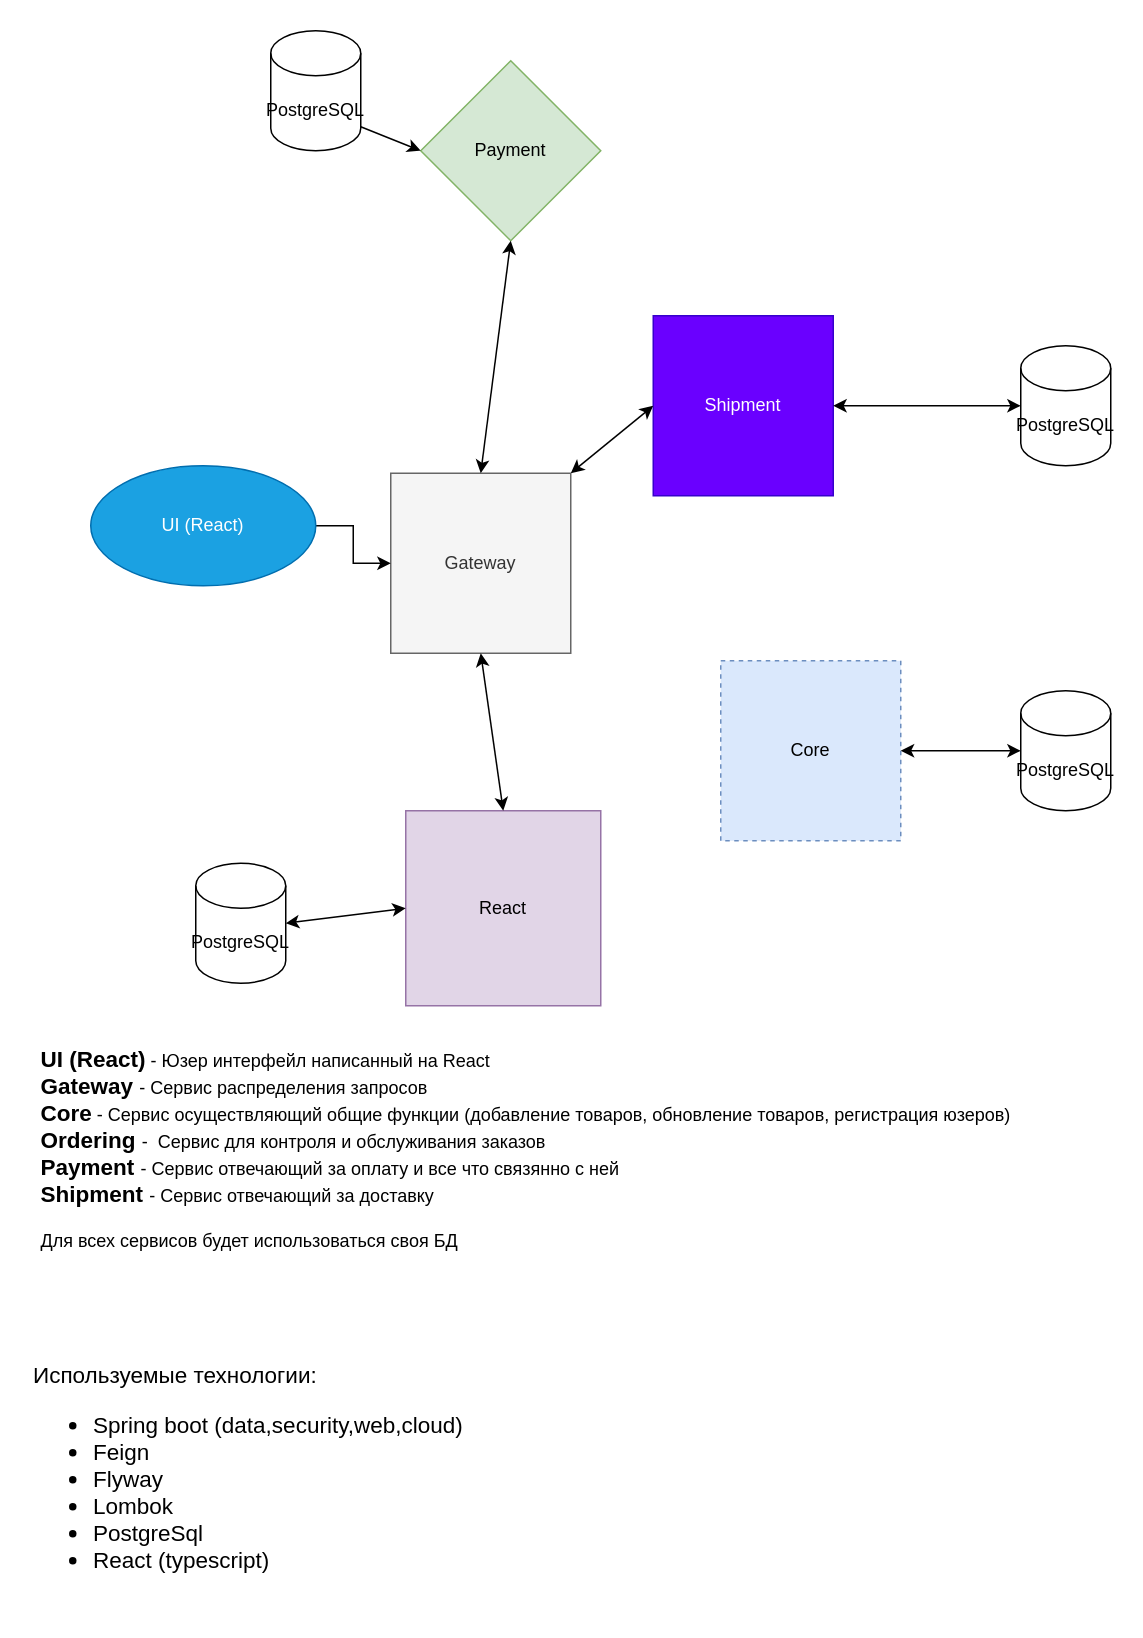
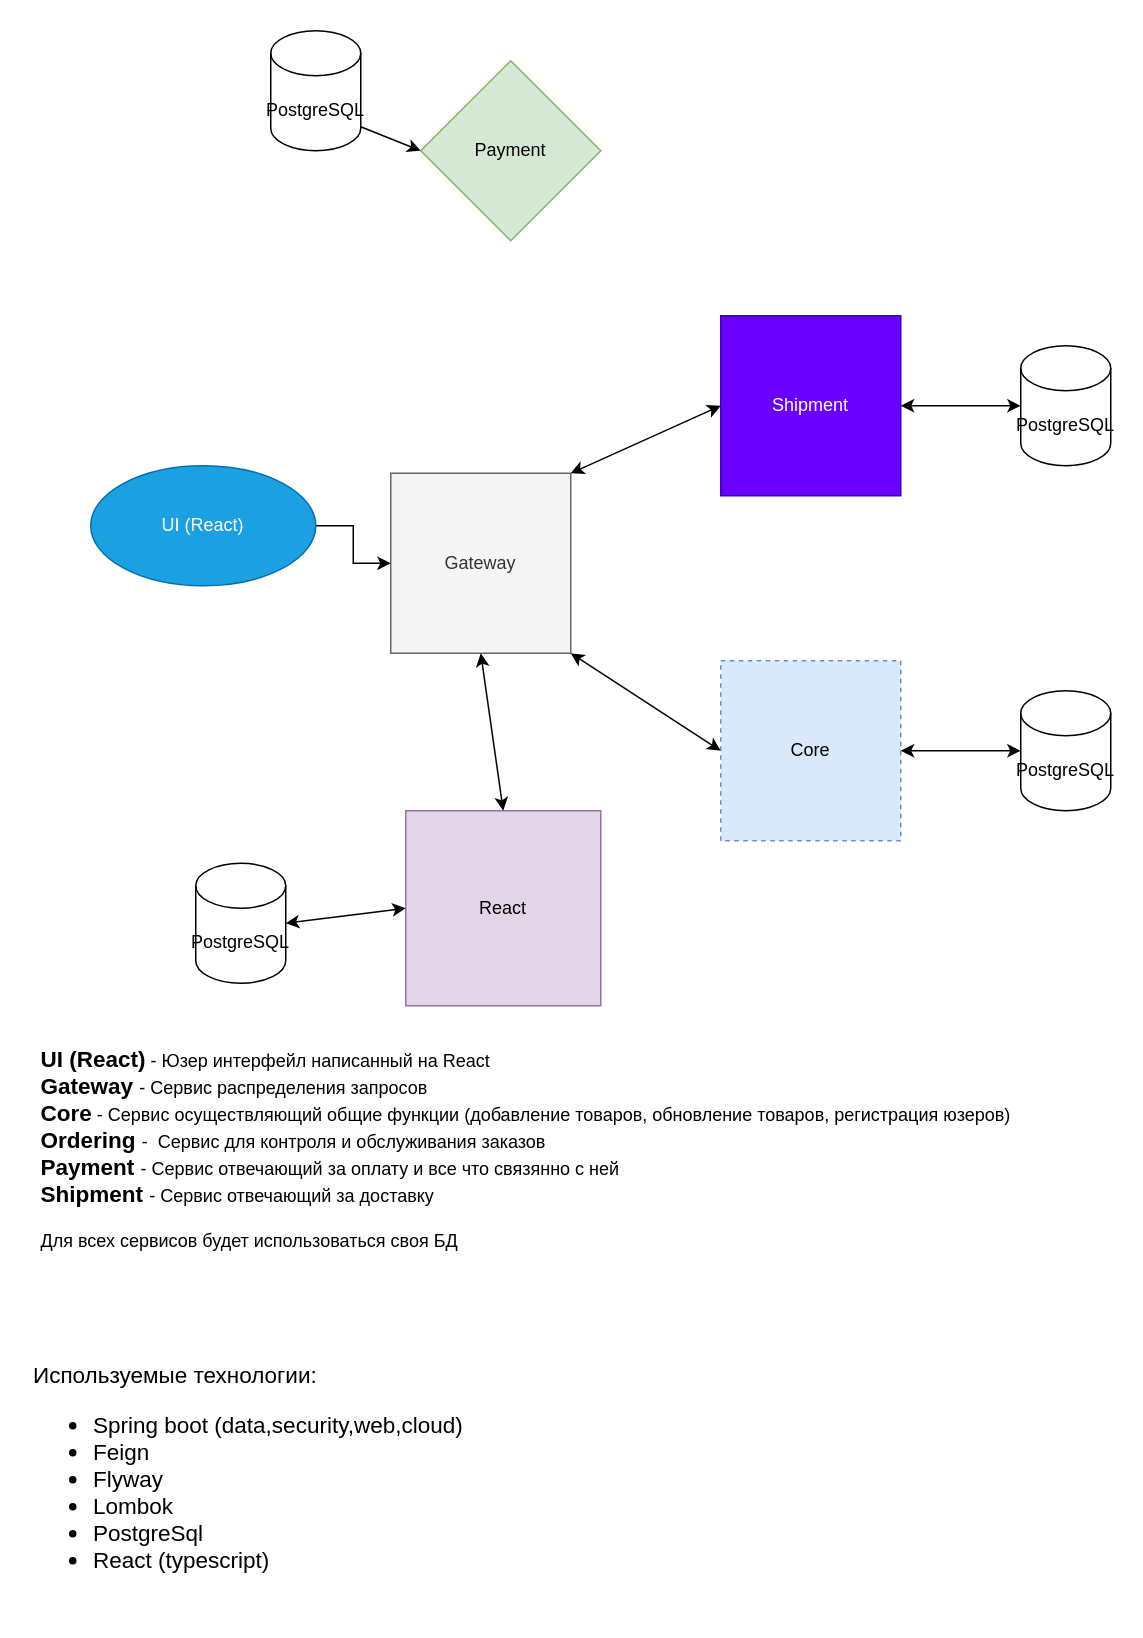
  <mxCell id="0" />
  <mxCell id="1" parent="0" />
  <mxCell id="2" value="Payment" style="rhombus;whiteSpace=wrap;html=1;aspect=fixed;fillColor=#d5e8d4;strokeColor=#82b366;" vertex="1" parent="1"><mxGeometry x="280" y="40" width="120" height="120" as="geometry" /></mxCell>
  <mxCell id="3" value="Gateway" style="whiteSpace=wrap;html=1;aspect=fixed;fillColor=#f5f5f5;fontColor=#333333;strokeColor=#666666;" vertex="1" parent="1"><mxGeometry x="260" y="315" width="120" height="120" as="geometry" /></mxCell>
  <mxCell id="4" style="edgeStyle=orthogonalEdgeStyle;rounded=0;orthogonalLoop=1;jettySize=auto;html=1;exitX=1;exitY=0.5;exitDx=0;exitDy=0;entryX=0;entryY=0.5;entryDx=0;entryDy=0;" edge="1" parent="1" source="5" target="3"><mxGeometry relative="1" as="geometry" /></mxCell>
  <mxCell id="5" value="UI (React)" style="ellipse;whiteSpace=wrap;html=1;fillColor=#1ba1e2;fontColor=#ffffff;strokeColor=#006EAF;" vertex="1" parent="1"><mxGeometry x="60" y="310" width="150" height="80" as="geometry" /></mxCell>
  <mxCell id="6" value="Core" style="whiteSpace=wrap;html=1;aspect=fixed;fillColor=#dae8fc;strokeColor=#6c8ebf;dashed=1;" vertex="1" parent="1"><mxGeometry x="480" y="440" width="120" height="120" as="geometry" /></mxCell>
  <mxCell id="7" value="React" style="whiteSpace=wrap;html=1;aspect=fixed;fillColor=#e1d5e7;strokeColor=#9673a6;" vertex="1" parent="1"><mxGeometry x="270" y="540" width="130" height="130" as="geometry" /></mxCell>
  <mxCell id="8" value="" style="endArrow=classic;startArrow=classic;html=1;rounded=0;entryX=0.5;entryY=0;entryDx=0;entryDy=0;exitX=0.5;exitY=1;exitDx=0;exitDy=0;" edge="1" parent="1" source="3" target="7"><mxGeometry width="50" height="50" relative="1" as="geometry"><mxPoint x="400" y="410" as="sourcePoint" /><mxPoint x="450" y="360" as="targetPoint" /><Array as="points" /></mxGeometry></mxCell>
- <mxCell id="10" value="" style="endArrow=classic;startArrow=classic;html=1;rounded=0;exitX=0.5;exitY=0;exitDx=0;exitDy=0;entryX=0.5;entryY=1;entryDx=0;entryDy=0;" edge="1" parent="1" source="3" target="2"><mxGeometry width="50" height="50" relative="1" as="geometry"><mxPoint x="400" y="410" as="sourcePoint" /><mxPoint x="340" y="180" as="targetPoint" /></mxGeometry></mxCell>
+ <mxCell id="9" value="" style="endArrow=classic;startArrow=classic;html=1;rounded=0;exitX=1;exitY=1;exitDx=0;exitDy=0;entryX=0;entryY=0.5;entryDx=0;entryDy=0;" edge="1" parent="1" source="3" target="6"><mxGeometry width="50" height="50" relative="1" as="geometry"><mxPoint x="400" y="410" as="sourcePoint" /><mxPoint x="450" y="360" as="targetPoint" /></mxGeometry></mxCell>
  <mxCell id="11" value="PostgreSQL" style="shape=cylinder3;whiteSpace=wrap;html=1;boundedLbl=1;backgroundOutline=1;size=15;" vertex="1" parent="1"><mxGeometry x="130" y="575" width="60" height="80" as="geometry" /></mxCell>
  <mxCell id="12" value="" style="endArrow=classic;startArrow=classic;html=1;rounded=0;exitX=0;exitY=0.5;exitDx=0;exitDy=0;entryX=0;entryY=0.5;entryDx=0;entryDy=0;entryPerimeter=0;" edge="1" parent="1" source="2" target="16"><mxGeometry width="50" height="50" relative="1" as="geometry"><mxPoint x="680" y="200" as="sourcePoint" /><mxPoint x="730" y="170" as="targetPoint" /></mxGeometry></mxCell>
  <mxCell id="13" value="" style="endArrow=classic;startArrow=classic;html=1;rounded=0;exitX=1;exitY=0.5;exitDx=0;exitDy=0;entryX=0;entryY=0.5;entryDx=0;entryDy=0;entryPerimeter=0;" edge="1" parent="1" source="6" target="15"><mxGeometry width="50" height="50" relative="1" as="geometry"><mxPoint x="700" y="180" as="sourcePoint" /><mxPoint x="670" y="400" as="targetPoint" /><Array as="points" /></mxGeometry></mxCell>
  <mxCell id="14" value="" style="endArrow=classic;startArrow=classic;html=1;rounded=0;exitX=0;exitY=0.5;exitDx=0;exitDy=0;entryX=1;entryY=0.5;entryDx=0;entryDy=0;entryPerimeter=0;" edge="1" parent="1" source="7" target="11"><mxGeometry width="50" height="50" relative="1" as="geometry"><mxPoint x="710" y="190" as="sourcePoint" /><mxPoint x="750" y="190" as="targetPoint" /><Array as="points" /></mxGeometry></mxCell>
  <mxCell id="15" value="PostgreSQL" style="shape=cylinder3;whiteSpace=wrap;html=1;boundedLbl=1;backgroundOutline=1;size=15;fillColor=none;" vertex="1" parent="1"><mxGeometry x="680" y="460" width="60" height="80" as="geometry" /></mxCell>
  <mxCell id="16" value="PostgreSQL" style="shape=cylinder3;whiteSpace=wrap;html=1;boundedLbl=1;backgroundOutline=1;size=15;" vertex="1" parent="1"><mxGeometry x="180" y="20" width="60" height="80" as="geometry" /></mxCell>
  <mxCell id="17" value="&lt;b&gt;&lt;font style=&quot;font-size: 15px;&quot;&gt;UI (React)&lt;/font&gt;&lt;/b&gt; - Юзер интерфейл написанный на React&lt;br&gt;&lt;b&gt;&lt;font style=&quot;font-size: 15px;&quot;&gt;Gateway &lt;/font&gt;&lt;/b&gt;- Сервис распределения запросов&lt;br&gt;&lt;b&gt;&lt;font style=&quot;font-size: 15px;&quot;&gt;Core&lt;/font&gt;&lt;/b&gt; - Сервис осуществляющий общие функции (добавление товаров, обновление товаров, регистрация юзеров)&lt;br&gt;&lt;b&gt;&lt;font style=&quot;font-size: 15px;&quot;&gt;Ordering &lt;/font&gt;&lt;/b&gt;-&amp;nbsp; Сервис для контроля и обслуживания заказов&lt;br&gt;&lt;b&gt;&lt;font style=&quot;font-size: 15px;&quot;&gt;Payment &lt;/font&gt;&lt;/b&gt;- Сервис отвечающий за оплату и все что связянно с ней&lt;br&gt;&lt;b&gt;&lt;font style=&quot;font-size: 15px;&quot;&gt;Shipment &lt;/font&gt;&lt;/b&gt;- Сервис отвечающий за доставку&lt;br&gt;&lt;br&gt;Для всех сервисов будет использоваться своя БД" style="text;html=1;align=left;verticalAlign=middle;resizable=0;points=[];autosize=1;strokeColor=none;fillColor=none;" vertex="1" parent="1"><mxGeometry x="25" y="690" width="670" height="150" as="geometry" /></mxCell>
  <mxCell id="18" value="Используемые технологии:&lt;br&gt;&lt;ul&gt;&lt;li&gt;Spring boot (data,security,web,cloud)&lt;/li&gt;&lt;li&gt;Feign&lt;/li&gt;&lt;li&gt;Flyway&lt;/li&gt;&lt;li&gt;Lombok&lt;/li&gt;&lt;li&gt;PostgreSql&lt;/li&gt;&lt;li&gt;React (typescript)&lt;/li&gt;&lt;/ul&gt;" style="text;html=1;align=left;verticalAlign=middle;resizable=0;points=[];autosize=1;strokeColor=none;fillColor=none;fontSize=15;" vertex="1" parent="1"><mxGeometry x="20" y="900" width="310" height="170" as="geometry" /></mxCell>
- <mxCell id="19" value="Shipment" style="whiteSpace=wrap;html=1;aspect=fixed;fillColor=#6a00ff;strokeColor=#3700CC;fontColor=#ffffff;" vertex="1" parent="1"><mxGeometry x="435" y="210" width="120" height="120" as="geometry" /></mxCell>
+ <mxCell id="19" value="Shipment" style="whiteSpace=wrap;html=1;aspect=fixed;fillColor=#6a00ff;strokeColor=#3700CC;fontColor=#ffffff;" vertex="1" parent="1"><mxGeometry x="480" y="210" width="120" height="120" as="geometry" /></mxCell>
  <mxCell id="20" value="" style="endArrow=classic;startArrow=classic;html=1;rounded=0;fontSize=15;entryX=0;entryY=0.5;entryDx=0;entryDy=0;exitX=1;exitY=0;exitDx=0;exitDy=0;" edge="1" parent="1" source="3" target="19"><mxGeometry width="50" height="50" relative="1" as="geometry"><mxPoint x="400" y="380" as="sourcePoint" /><mxPoint x="450" y="330" as="targetPoint" /><Array as="points" /></mxGeometry></mxCell>
  <mxCell id="21" value="PostgreSQL" style="shape=cylinder3;whiteSpace=wrap;html=1;boundedLbl=1;backgroundOutline=1;size=15;" vertex="1" parent="1"><mxGeometry x="680" y="230" width="60" height="80" as="geometry" /></mxCell>
  <mxCell id="22" value="" style="endArrow=classic;startArrow=classic;html=1;rounded=0;fontSize=15;exitX=1;exitY=0.5;exitDx=0;exitDy=0;entryX=0;entryY=0.5;entryDx=0;entryDy=0;entryPerimeter=0;" edge="1" parent="1" source="19" target="21"><mxGeometry width="50" height="50" relative="1" as="geometry"><mxPoint x="400" y="380" as="sourcePoint" /><mxPoint x="450" y="330" as="targetPoint" /></mxGeometry></mxCell>
